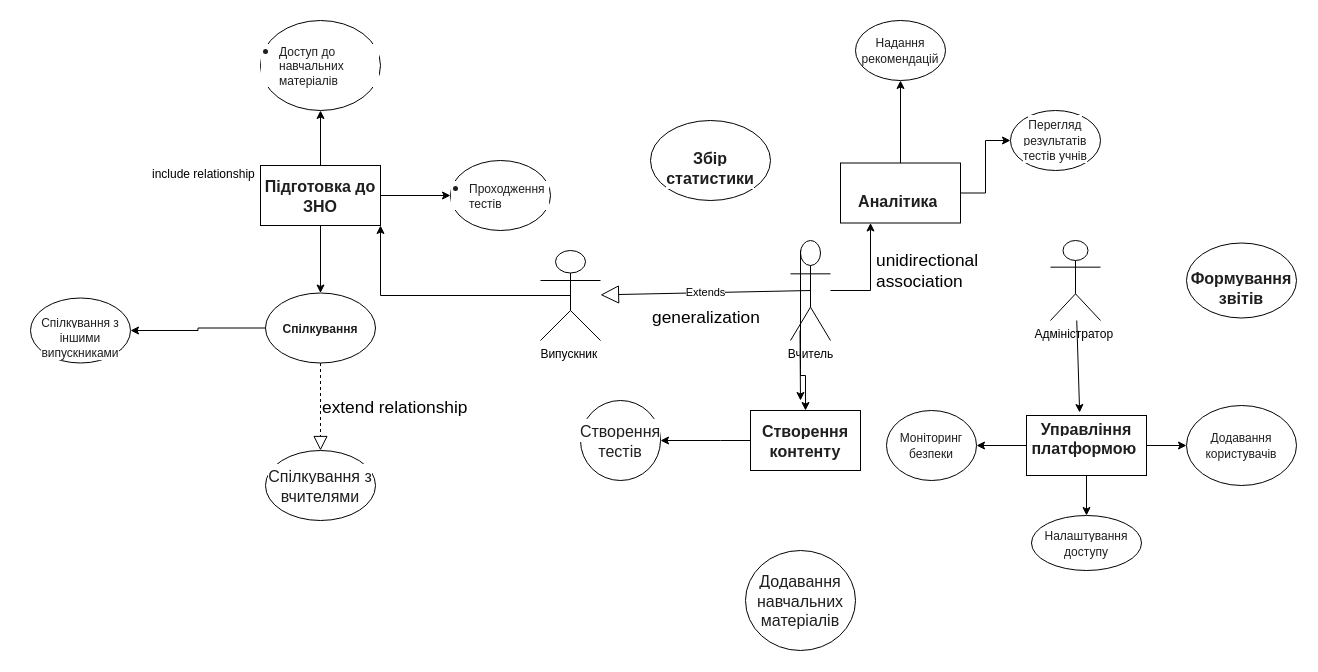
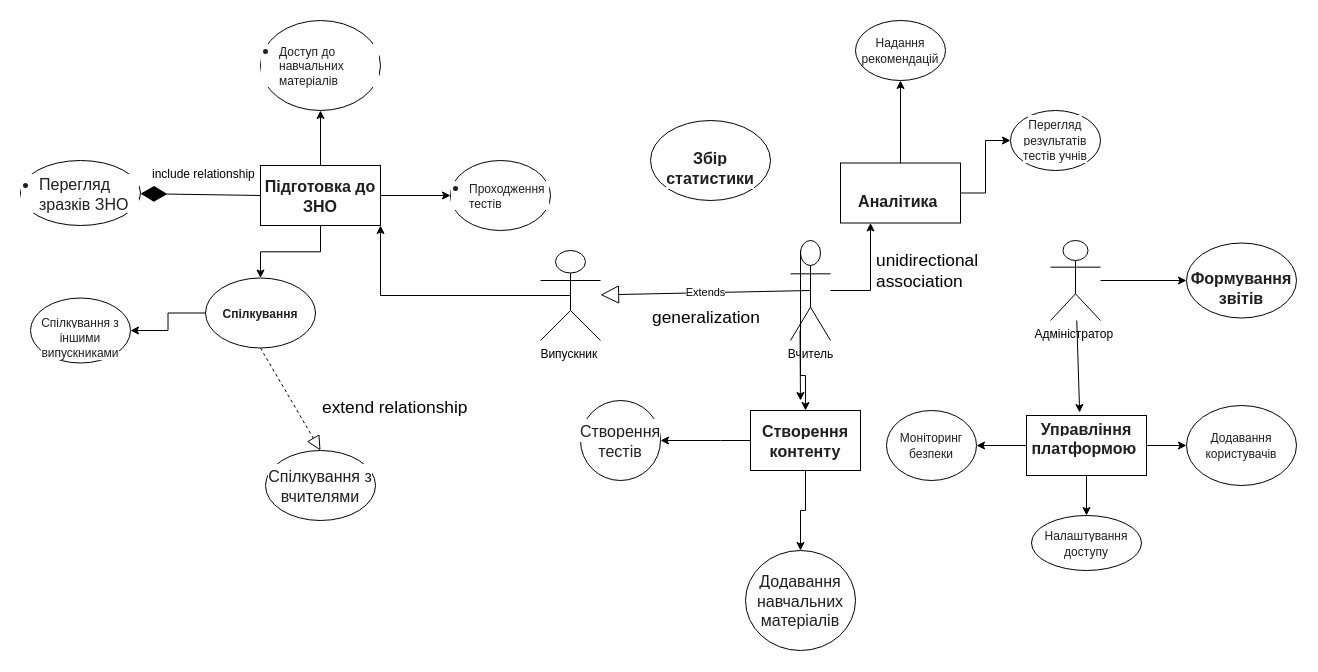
  <mxCell id="0" />
  <mxCell id="1" parent="0" />
  <mxCell id="2" style="edgeStyle=orthogonalEdgeStyle;rounded=0;orthogonalLoop=1;jettySize=auto;html=1;exitX=0.5;exitY=0.5;exitDx=0;exitDy=0;exitPerimeter=0;entryX=1;entryY=1;entryDx=0;entryDy=0;" edge="1" parent="1" source="3" target="11"><mxGeometry relative="1" as="geometry" /></mxCell>
  <mxCell id="3" value="Випускник&amp;nbsp;" style="shape=umlActor;verticalLabelPosition=bottom;verticalAlign=top;html=1;outlineConnect=0;" vertex="1" parent="1"><mxGeometry x="540" y="250" width="60" height="90" as="geometry" /></mxCell>
  <mxCell id="4" style="edgeStyle=orthogonalEdgeStyle;rounded=0;orthogonalLoop=1;jettySize=auto;html=1;entryX=0.25;entryY=1;entryDx=0;entryDy=0;" edge="1" parent="1" source="5" target="17"><mxGeometry relative="1" as="geometry" /></mxCell>
  <mxCell id="5" value="Вчитель" style="shape=umlActor;verticalLabelPosition=bottom;verticalAlign=top;html=1;outlineConnect=0;" vertex="1" parent="1"><mxGeometry x="790" y="240" width="40" height="100" as="geometry" /></mxCell>
+ <mxCell id="6" style="edgeStyle=orthogonalEdgeStyle;rounded=0;orthogonalLoop=1;jettySize=auto;html=1;" edge="1" parent="1" source="7" target="22"><mxGeometry relative="1" as="geometry" /></mxCell>
  <mxCell id="7" value="Адміністратор&amp;nbsp;" style="shape=umlActor;verticalLabelPosition=bottom;verticalAlign=top;html=1;outlineConnect=0;" vertex="1" parent="1"><mxGeometry x="1050" y="240" width="50" height="80" as="geometry" /></mxCell>
  <mxCell id="8" value="" style="edgeStyle=orthogonalEdgeStyle;rounded=0;orthogonalLoop=1;jettySize=auto;html=1;" edge="1" parent="1" source="11" target="29"><mxGeometry relative="1" as="geometry" /></mxCell>
  <mxCell id="9" value="" style="edgeStyle=orthogonalEdgeStyle;rounded=0;orthogonalLoop=1;jettySize=auto;html=1;" edge="1" parent="1" source="11" target="26"><mxGeometry relative="1" as="geometry" /></mxCell>
  <mxCell id="10" value="" style="edgeStyle=orthogonalEdgeStyle;rounded=0;orthogonalLoop=1;jettySize=auto;html=1;" edge="1" parent="1" source="11" target="27"><mxGeometry relative="1" as="geometry" /></mxCell>
  <mxCell id="11" value="&lt;span style=&quot;font-weight: 700; color: rgb(31, 31, 31); font-family: &amp;quot;Google Sans&amp;quot;, &amp;quot;Helvetica Neue&amp;quot;, sans-serif; font-size: 16px; text-align: left; background-color: rgb(255, 255, 255);&quot;&gt;Підготовка до ЗНО&lt;/span&gt;" style="rounded=0;whiteSpace=wrap;html=1;" vertex="1" parent="1"><mxGeometry x="260" y="165" width="120" height="60" as="geometry" /></mxCell>
  <mxCell id="12" value="" style="edgeStyle=orthogonalEdgeStyle;rounded=0;orthogonalLoop=1;jettySize=auto;html=1;" edge="1" parent="1" source="14"><mxGeometry relative="1" as="geometry"><mxPoint x="660" y="440" as="targetPoint" /><Array as="points"><mxPoint x="720" y="440" /><mxPoint x="720" y="440" /></Array></mxGeometry></mxCell>
+ <mxCell id="13" style="edgeStyle=orthogonalEdgeStyle;rounded=0;orthogonalLoop=1;jettySize=auto;html=1;" edge="1" parent="1" source="14" target="33"><mxGeometry relative="1" as="geometry" /></mxCell>
  <mxCell id="14" value="&lt;span style=&quot;font-weight: 700; color: rgb(31, 31, 31); font-family: &amp;quot;Google Sans&amp;quot;, &amp;quot;Helvetica Neue&amp;quot;, sans-serif; font-size: 16px; text-align: left; background-color: rgb(255, 255, 255);&quot;&gt;Створення контенту&lt;/span&gt;" style="rounded=0;whiteSpace=wrap;html=1;" vertex="1" parent="1"><mxGeometry x="750" y="410" width="110" height="60" as="geometry" /></mxCell>
  <mxCell id="15" value="" style="edgeStyle=orthogonalEdgeStyle;rounded=0;orthogonalLoop=1;jettySize=auto;html=1;" edge="1" parent="1" source="17" target="40"><mxGeometry relative="1" as="geometry" /></mxCell>
  <mxCell id="16" value="" style="edgeStyle=orthogonalEdgeStyle;rounded=0;orthogonalLoop=1;jettySize=auto;html=1;" edge="1" parent="1" source="17" target="41"><mxGeometry relative="1" as="geometry" /></mxCell>
  <mxCell id="17" value="&lt;br&gt;&lt;strong style=&quot;font-weight: 700; color: rgb(31, 31, 31); font-family: &amp;quot;Google Sans&amp;quot;, &amp;quot;Helvetica Neue&amp;quot;, sans-serif; font-size: 16px; font-style: normal; font-variant-ligatures: normal; font-variant-caps: normal; letter-spacing: normal; orphans: 2; text-align: left; text-indent: 0px; text-transform: none; widows: 2; word-spacing: 0px; -webkit-text-stroke-width: 0px; white-space: normal; background-color: rgb(255, 255, 255); text-decoration-thickness: initial; text-decoration-style: initial; text-decoration-color: initial;&quot;&gt;Аналітика&lt;/strong&gt;&lt;span style=&quot;color: rgb(31, 31, 31); font-family: &amp;quot;Google Sans&amp;quot;, &amp;quot;Helvetica Neue&amp;quot;, sans-serif; font-size: 16px; font-style: normal; font-variant-ligatures: normal; font-variant-caps: normal; font-weight: 400; letter-spacing: normal; orphans: 2; text-align: left; text-indent: 0px; text-transform: none; widows: 2; word-spacing: 0px; -webkit-text-stroke-width: 0px; white-space: normal; background-color: rgb(255, 255, 255); text-decoration-thickness: initial; text-decoration-style: initial; text-decoration-color: initial; display: inline !important; float: none;&quot;&gt;&lt;span&gt;&amp;nbsp;&lt;/span&gt;&lt;/span&gt;" style="rounded=0;whiteSpace=wrap;html=1;" vertex="1" parent="1"><mxGeometry x="840" y="162.5" width="120" height="60" as="geometry" /></mxCell>
  <mxCell id="18" value="" style="edgeStyle=orthogonalEdgeStyle;rounded=0;orthogonalLoop=1;jettySize=auto;html=1;" edge="1" parent="1" source="21" target="37"><mxGeometry relative="1" as="geometry" /></mxCell>
  <mxCell id="19" value="" style="edgeStyle=orthogonalEdgeStyle;rounded=0;orthogonalLoop=1;jettySize=auto;html=1;" edge="1" parent="1" source="21" target="38"><mxGeometry relative="1" as="geometry" /></mxCell>
  <mxCell id="20" value="" style="edgeStyle=orthogonalEdgeStyle;rounded=0;orthogonalLoop=1;jettySize=auto;html=1;" edge="1" parent="1" source="21" target="39"><mxGeometry relative="1" as="geometry" /></mxCell>
  <mxCell id="21" value="&#10;&lt;strong style=&quot;font-weight: 700; color: rgb(31, 31, 31); font-family: &amp;quot;Google Sans&amp;quot;, &amp;quot;Helvetica Neue&amp;quot;, sans-serif; font-size: 16px; font-style: normal; font-variant-ligatures: normal; font-variant-caps: normal; letter-spacing: normal; orphans: 2; text-align: left; text-indent: 0px; text-transform: none; widows: 2; word-spacing: 0px; -webkit-text-stroke-width: 0px; white-space: normal; background-color: rgb(255, 255, 255); text-decoration-thickness: initial; text-decoration-style: initial; text-decoration-color: initial;&quot;&gt;Управління платформою&lt;/strong&gt;&lt;span style=&quot;color: rgb(31, 31, 31); font-family: &amp;quot;Google Sans&amp;quot;, &amp;quot;Helvetica Neue&amp;quot;, sans-serif; font-size: 16px; font-style: normal; font-variant-ligatures: normal; font-variant-caps: normal; font-weight: 400; letter-spacing: normal; orphans: 2; text-align: left; text-indent: 0px; text-transform: none; widows: 2; word-spacing: 0px; -webkit-text-stroke-width: 0px; white-space: normal; background-color: rgb(255, 255, 255); text-decoration-thickness: initial; text-decoration-style: initial; text-decoration-color: initial; display: inline !important; float: none;&quot;&gt;&lt;span&gt;&amp;nbsp;&lt;/span&gt;&lt;/span&gt;&#10;&#10;" style="rounded=0;whiteSpace=wrap;html=1;" vertex="1" parent="1"><mxGeometry x="1026" y="415" width="120" height="60" as="geometry" /></mxCell>
  <mxCell id="22" value="&lt;br&gt;&lt;strong style=&quot;font-weight: 700; color: rgb(31, 31, 31); font-family: &amp;quot;Google Sans&amp;quot;, &amp;quot;Helvetica Neue&amp;quot;, sans-serif; font-size: 16px; font-style: normal; font-variant-ligatures: normal; font-variant-caps: normal; letter-spacing: normal; orphans: 2; text-align: left; text-indent: 0px; text-transform: none; widows: 2; word-spacing: 0px; -webkit-text-stroke-width: 0px; white-space: normal; background-color: rgb(255, 255, 255); text-decoration-thickness: initial; text-decoration-style: initial; text-decoration-color: initial;&quot;&gt;Формування звітів&lt;/strong&gt;" style="ellipse;whiteSpace=wrap;html=1;" vertex="1" parent="1"><mxGeometry x="1186" y="242.5" width="110" height="75" as="geometry" /></mxCell>
  <mxCell id="23" value="&lt;br&gt;&lt;strong style=&quot;font-weight: 700; color: rgb(31, 31, 31); font-family: &amp;quot;Google Sans&amp;quot;, &amp;quot;Helvetica Neue&amp;quot;, sans-serif; font-size: 16px; font-style: normal; font-variant-ligatures: normal; font-variant-caps: normal; letter-spacing: normal; orphans: 2; text-align: left; text-indent: 0px; text-transform: none; widows: 2; word-spacing: 0px; -webkit-text-stroke-width: 0px; white-space: normal; background-color: rgb(255, 255, 255); text-decoration-thickness: initial; text-decoration-style: initial; text-decoration-color: initial;&quot;&gt;Збір статистики&lt;/strong&gt;" style="ellipse;whiteSpace=wrap;html=1;" vertex="1" parent="1"><mxGeometry x="650" y="120" width="120" height="80" as="geometry" /></mxCell>
  <mxCell id="24" value="" style="endArrow=classic;html=1;rounded=0;" edge="1" parent="1"><mxGeometry width="50" height="50" relative="1" as="geometry"><mxPoint x="799.5" y="330" as="sourcePoint" /><mxPoint x="800" y="400" as="targetPoint" /></mxGeometry></mxCell>
  <mxCell id="25" value="" style="endArrow=classic;html=1;rounded=0;entryX=0.443;entryY=-0.05;entryDx=0;entryDy=0;entryPerimeter=0;" edge="1" parent="1" source="7" target="21"><mxGeometry width="50" height="50" relative="1" as="geometry"><mxPoint x="1049" y="350" as="sourcePoint" /><mxPoint x="1096" y="330" as="targetPoint" /></mxGeometry></mxCell>
  <mxCell id="26" value="&lt;ul style=&quot;margin: 4px 0px; padding-inline-start: 1.125rem; color: rgb(31, 31, 31); font-family: &amp;quot;Google Sans&amp;quot;, &amp;quot;Helvetica Neue&amp;quot;, sans-serif; text-align: left; background-color: rgb(255, 255, 255);&quot; data-sourcepos=&quot;15:9-17:30&quot;&gt;&lt;li style=&quot;margin-bottom: 0px;&quot; data-sourcepos=&quot;15:9-15:41&quot;&gt;&lt;font style=&quot;vertical-align: inherit;&quot;&gt;&lt;font style=&quot;vertical-align: inherit;&quot;&gt;&lt;font style=&quot;vertical-align: inherit;&quot;&gt;&lt;font style=&quot;vertical-align: inherit; font-size: 12px;&quot;&gt;Доступ до навчальних матеріалів&lt;/font&gt;&lt;/font&gt;&lt;/font&gt;&lt;/font&gt;&lt;/li&gt;&lt;/ul&gt;" style="ellipse;whiteSpace=wrap;html=1;rounded=0;" vertex="1" parent="1"><mxGeometry x="260" y="20" width="120" height="90" as="geometry" /></mxCell>
  <mxCell id="27" value="&lt;ul style=&quot;margin: 4px 0px; padding-inline-start: 1.125rem; color: rgb(31, 31, 31); font-family: &amp;quot;Google Sans&amp;quot;, &amp;quot;Helvetica Neue&amp;quot;, sans-serif; text-align: left; background-color: rgb(255, 255, 255);&quot; data-sourcepos=&quot;15:9-17:30&quot;&gt;&lt;li style=&quot;margin-bottom: 0px;&quot; data-sourcepos=&quot;16:9-16:28&quot;&gt;&lt;font style=&quot;vertical-align: inherit;&quot;&gt;&lt;font style=&quot;vertical-align: inherit; font-size: 12px;&quot;&gt;&lt;font style=&quot;vertical-align: inherit;&quot;&gt;&lt;font style=&quot;vertical-align: inherit;&quot;&gt;Проходження тестів&lt;/font&gt;&lt;/font&gt;&lt;/font&gt;&lt;/font&gt;&lt;/li&gt;&lt;/ul&gt;" style="ellipse;whiteSpace=wrap;html=1;rounded=0;" vertex="1" parent="1"><mxGeometry x="450" y="160" width="100" height="70" as="geometry" /></mxCell>
  <mxCell id="28" value="" style="edgeStyle=orthogonalEdgeStyle;rounded=0;orthogonalLoop=1;jettySize=auto;html=1;" edge="1" parent="1" source="29" target="31"><mxGeometry relative="1" as="geometry" /></mxCell>
- <mxCell id="29" value="&lt;span style=&quot;font-weight: 700; color: rgb(31, 31, 31); font-family: &amp;quot;Google Sans&amp;quot;, &amp;quot;Helvetica Neue&amp;quot;, sans-serif; text-align: left; background-color: rgb(255, 255, 255);&quot;&gt;&lt;font style=&quot;vertical-align: inherit;&quot;&gt;&lt;font style=&quot;vertical-align: inherit; font-size: 12px;&quot;&gt;Спілкування&lt;/font&gt;&lt;/font&gt;&lt;/span&gt;" style="ellipse;whiteSpace=wrap;html=1;rounded=0;" vertex="1" parent="1"><mxGeometry x="265" y="292.5" width="110" height="70" as="geometry" /></mxCell>
+ <mxCell id="29" value="&lt;span style=&quot;font-weight: 700; color: rgb(31, 31, 31); font-family: &amp;quot;Google Sans&amp;quot;, &amp;quot;Helvetica Neue&amp;quot;, sans-serif; text-align: left; background-color: rgb(255, 255, 255);&quot;&gt;&lt;font style=&quot;vertical-align: inherit;&quot;&gt;&lt;font style=&quot;vertical-align: inherit; font-size: 12px;&quot;&gt;Спілкування&lt;/font&gt;&lt;/font&gt;&lt;/span&gt;" style="ellipse;whiteSpace=wrap;html=1;rounded=0;" vertex="1" parent="1"><mxGeometry x="205" y="277.5" width="110" height="70" as="geometry" /></mxCell>
+ <mxCell id="30" value="&lt;font style=&quot;font-size: 12px;&quot;&gt;&lt;br&gt;&lt;/font&gt;&lt;ul style=&quot;margin: 4px 0px; padding-inline-start: 1.125rem; color: rgb(31, 31, 31); font-family: &amp;quot;Google Sans&amp;quot;, &amp;quot;Helvetica Neue&amp;quot;, sans-serif; font-style: normal; font-variant-ligatures: normal; font-variant-caps: normal; font-weight: 400; letter-spacing: normal; orphans: 2; text-align: left; text-indent: 0px; text-transform: none; widows: 2; word-spacing: 0px; -webkit-text-stroke-width: 0px; white-space: normal; background-color: rgb(255, 255, 255); text-decoration-thickness: initial; text-decoration-style: initial; text-decoration-color: initial;&quot; data-sourcepos=&quot;15:9-17:30&quot;&gt;&lt;li style=&quot;margin-bottom: 0px;&quot; data-sourcepos=&quot;17:9-17:30&quot;&gt;&lt;font style=&quot;vertical-align: inherit;&quot;&gt;&lt;font style=&quot;vertical-align: inherit;&quot;&gt;&lt;font style=&quot;vertical-align: inherit;&quot;&gt;&lt;font style=&quot;vertical-align: inherit;&quot;&gt;&lt;font style=&quot;vertical-align: inherit;&quot;&gt;&lt;font style=&quot;vertical-align: inherit;&quot; size=&quot;3&quot;&gt;&lt;font style=&quot;vertical-align: inherit;&quot;&gt;&lt;font style=&quot;vertical-align: inherit;&quot;&gt;&lt;font style=&quot;vertical-align: inherit;&quot;&gt;&lt;font style=&quot;vertical-align: inherit;&quot;&gt;Перегляд зразків ЗНО&lt;/font&gt;&lt;/font&gt;&lt;/font&gt;&lt;/font&gt;&lt;/font&gt;&lt;/font&gt;&lt;/font&gt;&lt;/font&gt;&lt;/font&gt;&lt;/font&gt;&lt;/li&gt;&lt;/ul&gt;&lt;div&gt;&lt;br&gt;&lt;/div&gt;" style="ellipse;whiteSpace=wrap;html=1;rounded=0;" vertex="1" parent="1"><mxGeometry x="20" y="160" width="120" height="65" as="geometry" /></mxCell>
  <mxCell id="31" value="&lt;font style=&quot;font-size: 12px;&quot;&gt;&lt;br&gt;&lt;span style=&quot;color: rgb(31, 31, 31); font-family: &amp;quot;Google Sans&amp;quot;, &amp;quot;Helvetica Neue&amp;quot;, sans-serif; font-style: normal; font-variant-ligatures: normal; font-variant-caps: normal; font-weight: 400; letter-spacing: normal; orphans: 2; text-align: left; text-indent: 0px; text-transform: none; widows: 2; word-spacing: 0px; -webkit-text-stroke-width: 0px; white-space: normal; background-color: rgb(255, 255, 255); text-decoration-thickness: initial; text-decoration-style: initial; text-decoration-color: initial; float: none; display: inline !important;&quot;&gt;&lt;font style=&quot;vertical-align: inherit;&quot;&gt;&lt;font style=&quot;vertical-align: inherit;&quot;&gt;Спілкування з іншими випускниками&lt;/font&gt;&lt;/font&gt;&lt;/span&gt;&lt;br&gt;&lt;/font&gt;" style="ellipse;whiteSpace=wrap;html=1;rounded=0;" vertex="1" parent="1"><mxGeometry x="30" y="297.5" width="100" height="65" as="geometry" /></mxCell>
  <mxCell id="32" value="&lt;br&gt;&lt;span style=&quot;color: rgb(31, 31, 31); font-family: &amp;quot;Google Sans&amp;quot;, &amp;quot;Helvetica Neue&amp;quot;, sans-serif; font-size: 16px; font-style: normal; font-variant-ligatures: normal; font-variant-caps: normal; font-weight: 400; letter-spacing: normal; orphans: 2; text-align: left; text-indent: 0px; text-transform: none; widows: 2; word-spacing: 0px; -webkit-text-stroke-width: 0px; white-space: normal; background-color: rgb(255, 255, 255); text-decoration-thickness: initial; text-decoration-style: initial; text-decoration-color: initial; display: inline !important; float: none;&quot;&gt;&lt;font style=&quot;vertical-align: inherit;&quot;&gt;&lt;font style=&quot;vertical-align: inherit;&quot;&gt;Спілкування з вчителями&lt;/font&gt;&lt;/font&gt;&lt;/span&gt;&lt;div&gt;&lt;br/&gt;&lt;/div&gt;" style="ellipse;whiteSpace=wrap;html=1;rounded=0;" vertex="1" parent="1"><mxGeometry x="265" y="450" width="110" height="70" as="geometry" /></mxCell>
  <mxCell id="33" value="&lt;span style=&quot;color: rgb(31, 31, 31); font-family: &amp;quot;Google Sans&amp;quot;, &amp;quot;Helvetica Neue&amp;quot;, sans-serif; font-size: 16px; text-align: left; background-color: rgb(255, 255, 255);&quot;&gt;&lt;font style=&quot;vertical-align: inherit;&quot;&gt;&lt;font style=&quot;vertical-align: inherit;&quot;&gt;Додавання навчальних матеріалів&lt;/font&gt;&lt;/font&gt;&lt;/span&gt;" style="ellipse;whiteSpace=wrap;html=1;rounded=0;" vertex="1" parent="1"><mxGeometry x="745" y="550" width="110" height="100" as="geometry" /></mxCell>
  <mxCell id="34" value="&lt;span style=&quot;color: rgb(31, 31, 31); font-family: &amp;quot;Google Sans&amp;quot;, &amp;quot;Helvetica Neue&amp;quot;, sans-serif; font-size: 16px; text-align: left; background-color: rgb(255, 255, 255);&quot;&gt;&lt;font style=&quot;vertical-align: inherit;&quot;&gt;&lt;font style=&quot;vertical-align: inherit;&quot;&gt;Створення тестів&lt;/font&gt;&lt;/font&gt;&lt;/span&gt;" style="ellipse;whiteSpace=wrap;html=1;rounded=0;" vertex="1" parent="1"><mxGeometry x="580" y="400" width="80" height="80" as="geometry" /></mxCell>
  <mxCell id="35" value="" style="endArrow=block;dashed=1;endFill=0;endSize=12;html=1;rounded=0;exitX=0.5;exitY=1;exitDx=0;exitDy=0;entryX=0.5;entryY=0;entryDx=0;entryDy=0;" edge="1" parent="1" source="29" target="32"><mxGeometry width="160" relative="1" as="geometry"><mxPoint y="450" as="sourcePoint" x="460" /><mxPoint x="320" y="450" as="targetPoint" /></mxGeometry></mxCell>
+ <mxCell id="36" value="" style="endArrow=diamondThin;endFill=1;endSize=24;html=1;rounded=0;exitX=0;exitY=0.5;exitDx=0;exitDy=0;" edge="1" parent="1" source="11" target="30"><mxGeometry width="160" relative="1" as="geometry"><mxPoint x="240" y="190" as="sourcePoint" /><mxPoint x="150" y="190" as="targetPoint" /></mxGeometry></mxCell>
  <mxCell id="37" value="&lt;span style=&quot;color: rgb(31, 31, 31); font-family: &amp;quot;Google Sans&amp;quot;, &amp;quot;Helvetica Neue&amp;quot;, sans-serif; text-align: left; background-color: rgb(255, 255, 255);&quot;&gt;&lt;font style=&quot;vertical-align: inherit;&quot;&gt;&lt;font style=&quot;vertical-align: inherit;&quot;&gt;&lt;font style=&quot;vertical-align: inherit;&quot;&gt;&lt;font style=&quot;vertical-align: inherit; font-size: 12px;&quot;&gt;Додавання користувачів&lt;/font&gt;&lt;/font&gt;&lt;/font&gt;&lt;/font&gt;&lt;/span&gt;" style="ellipse;whiteSpace=wrap;html=1;rounded=0;" vertex="1" parent="1"><mxGeometry x="1186" y="405" width="110" height="80" as="geometry" /></mxCell>
  <mxCell id="38" value="&lt;span style=&quot;color: rgb(31, 31, 31); font-family: &amp;quot;Google Sans&amp;quot;, &amp;quot;Helvetica Neue&amp;quot;, sans-serif; text-align: left; background-color: rgb(255, 255, 255);&quot;&gt;&lt;font style=&quot;vertical-align: inherit;&quot;&gt;&lt;font style=&quot;vertical-align: inherit;&quot;&gt;&lt;font style=&quot;vertical-align: inherit;&quot;&gt;&lt;font style=&quot;vertical-align: inherit; font-size: 12px;&quot;&gt;Налаштування доступу&lt;/font&gt;&lt;/font&gt;&lt;/font&gt;&lt;/font&gt;&lt;/span&gt;" style="ellipse;whiteSpace=wrap;html=1;rounded=0;" vertex="1" parent="1"><mxGeometry x="1031" y="515" width="110" height="55" as="geometry" /></mxCell>
  <mxCell id="39" value="&lt;span style=&quot;color: rgb(31, 31, 31); font-family: &amp;quot;Google Sans&amp;quot;, &amp;quot;Helvetica Neue&amp;quot;, sans-serif; text-align: left; background-color: rgb(255, 255, 255);&quot;&gt;&lt;font style=&quot;vertical-align: inherit;&quot;&gt;&lt;font style=&quot;vertical-align: inherit; font-size: 12px;&quot;&gt;Моніторинг безпеки&lt;/font&gt;&lt;/font&gt;&lt;/span&gt;" style="ellipse;whiteSpace=wrap;html=1;rounded=0;" vertex="1" parent="1"><mxGeometry x="886" y="410" width="90" height="70" as="geometry" /></mxCell>
  <mxCell id="40" value="&lt;span style=&quot;color: rgb(31, 31, 31); font-family: &amp;quot;Google Sans&amp;quot;, &amp;quot;Helvetica Neue&amp;quot;, sans-serif; text-align: left; background-color: rgb(255, 255, 255);&quot;&gt;&lt;font style=&quot;font-size: 12px;&quot;&gt;Надання рекомендацій&lt;/font&gt;&lt;/span&gt;" style="ellipse;whiteSpace=wrap;html=1;rounded=0;" vertex="1" parent="1"><mxGeometry x="855" y="20" width="90" height="60" as="geometry" /></mxCell>
  <mxCell id="41" value="&lt;span style=&quot;color: rgb(31, 31, 31); font-family: &amp;quot;Google Sans&amp;quot;, &amp;quot;Helvetica Neue&amp;quot;, sans-serif; text-align: left; background-color: rgb(255, 255, 255);&quot;&gt;&lt;font style=&quot;font-size: 12px;&quot;&gt;Перегляд результатів тестів учнів&lt;/font&gt;&lt;/span&gt;" style="ellipse;whiteSpace=wrap;html=1;rounded=0;" vertex="1" parent="1"><mxGeometry x="1010" y="110" width="90" height="60" as="geometry" /></mxCell>
  <mxCell id="42" style="edgeStyle=orthogonalEdgeStyle;rounded=0;orthogonalLoop=1;jettySize=auto;html=1;exitX=0.25;exitY=0.1;exitDx=0;exitDy=0;exitPerimeter=0;" edge="1" parent="1" source="5" target="14"><mxGeometry relative="1" as="geometry" /></mxCell>
  <mxCell id="43" value="include relationship" style="text;whiteSpace=wrap;html=1;" vertex="1" parent="1"><mxGeometry x="150" y="160" width="140" height="40" as="geometry" /></mxCell>
  <mxCell id="44" value="&lt;b style=&quot;font-weight:normal;&quot; id=&quot;docs-internal-guid-05b7e802-7fff-65c0-499b-6326a0242d26&quot;&gt;&lt;span style=&quot;font-size:13pt;font-family:Arial,sans-serif;color:#000000;background-color:transparent;font-weight:400;font-style:normal;font-variant:normal;text-decoration:none;vertical-align:baseline;white-space:pre;white-space:pre-wrap;&quot;&gt;unidirectional association&lt;/span&gt;&lt;/b&gt;" style="text;whiteSpace=wrap;html=1;" vertex="1" parent="1"><mxGeometry x="874" y="242.5" width="180" height="25" as="geometry" /></mxCell>
  <mxCell id="45" value="Extends" style="endArrow=block;endSize=16;endFill=0;html=1;rounded=0;exitX=0.5;exitY=0.5;exitDx=0;exitDy=0;exitPerimeter=0;" edge="1" parent="1" source="5" target="3"><mxGeometry width="160" relative="1" as="geometry"><mxPoint x="790" y="290" as="sourcePoint" /><mxPoint x="820" y="390" as="targetPoint" /></mxGeometry></mxCell>
  <mxCell id="46" value="&lt;b style=&quot;font-weight:normal;&quot; id=&quot;docs-internal-guid-a6030371-7fff-70cf-afdb-c016ce9fd178&quot;&gt;&lt;span style=&quot;font-size:13pt;font-family:Arial,sans-serif;color:#000000;background-color:transparent;font-weight:400;font-style:normal;font-variant:normal;text-decoration:none;vertical-align:baseline;white-space:pre;white-space:pre-wrap;&quot;&gt;extend relationship&lt;/span&gt;&lt;/b&gt;" style="text;whiteSpace=wrap;html=1;" vertex="1" parent="1"><mxGeometry x="320" y="390" width="170" height="40" as="geometry" /></mxCell>
  <mxCell id="47" value="&lt;b style=&quot;font-weight:normal;&quot; id=&quot;docs-internal-guid-c411cdb5-7fff-d28a-c51a-130a36441571&quot;&gt;&lt;span style=&quot;font-size:13pt;font-family:Arial,sans-serif;color:#000000;background-color:transparent;font-weight:400;font-style:normal;font-variant:normal;text-decoration:none;vertical-align:baseline;white-space:pre;white-space:pre-wrap;&quot;&gt;generalization&lt;/span&gt;&lt;/b&gt;" style="text;whiteSpace=wrap;html=1;" vertex="1" parent="1"><mxGeometry x="650" y="300" width="140" height="40" as="geometry" /></mxCell>
